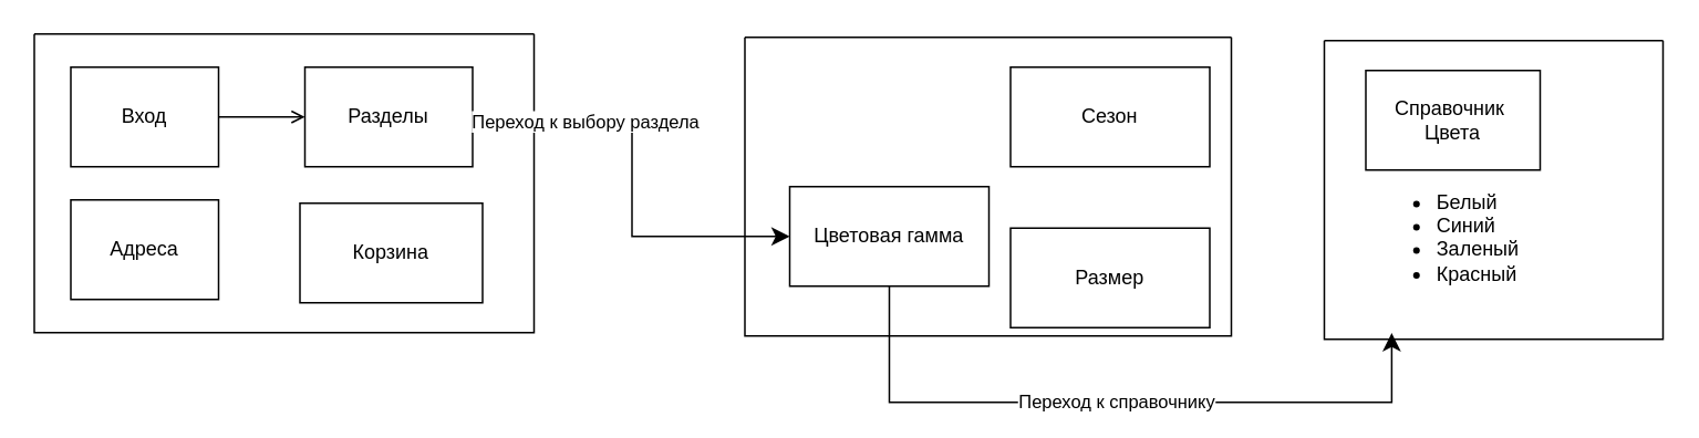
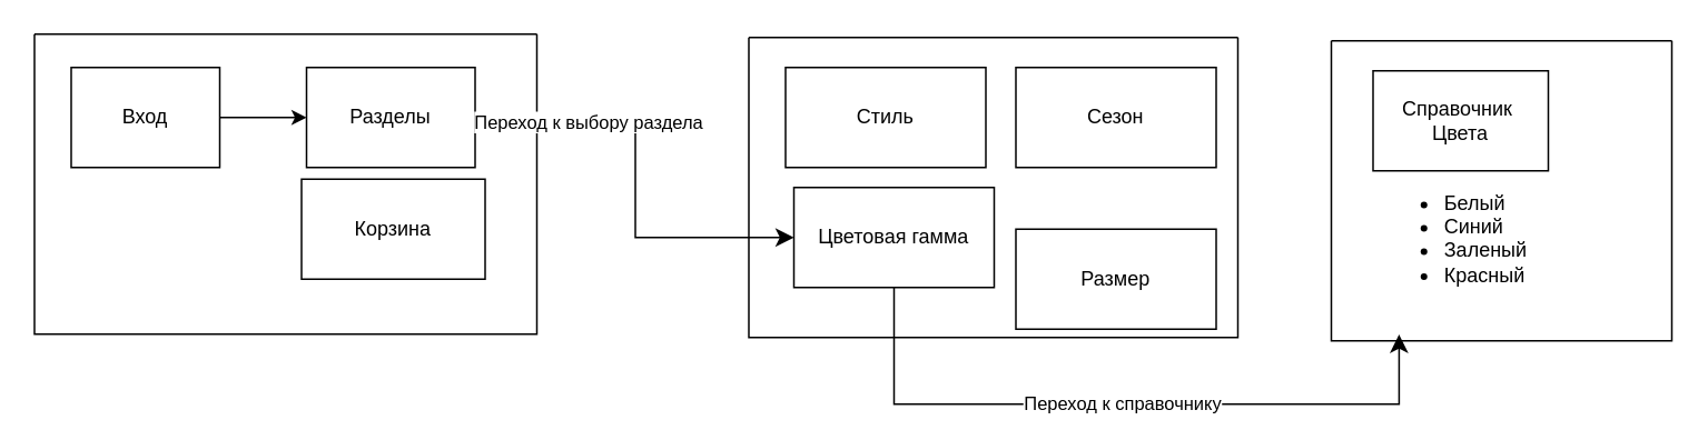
  <mxCell id="0" />
  <mxCell id="1" parent="0" />
- <mxCell id="2" value="Адреса" style="rounded=0;whiteSpace=wrap;html=1;" vertex="1" parent="1"><mxGeometry x="42" y="120" width="89" height="60" as="geometry" /></mxCell>
- <mxCell id="3" value="" style="edgeStyle=orthogonalEdgeStyle;rounded=0;orthogonalLoop=1;jettySize=auto;html=1;endArrow=open;" edge="1" parent="1" source="4" target="6"><mxGeometry relative="1" as="geometry" /></mxCell>
+ <mxCell id="3" value="" style="edgeStyle=orthogonalEdgeStyle;rounded=0;orthogonalLoop=1;jettySize=auto;html=1;" edge="1" parent="1" source="4" target="6"><mxGeometry relative="1" as="geometry" /></mxCell>
  <mxCell id="4" value="Вход" style="rounded=0;whiteSpace=wrap;html=1;" vertex="1" parent="1"><mxGeometry x="42" y="40" width="89" height="60" as="geometry" /></mxCell>
  <mxCell id="5" value="" style="swimlane;startSize=0;" vertex="1" parent="1"><mxGeometry x="20" y="20" width="301" height="180" as="geometry" /></mxCell>
  <mxCell id="6" value="Разделы" style="rounded=0;whiteSpace=wrap;html=1;" vertex="1" parent="5"><mxGeometry x="163" y="20" width="101" height="60" as="geometry" /></mxCell>
- <mxCell id="7" value="Корзина" style="rounded=0;whiteSpace=wrap;html=1;" vertex="1" parent="5"><mxGeometry x="160" y="102" width="110" height="60" as="geometry" /></mxCell>
+ <mxCell id="7" value="Корзина" style="rounded=0;whiteSpace=wrap;html=1;" vertex="1" parent="5"><mxGeometry x="160" y="87" width="110" height="60" as="geometry" /></mxCell>
  <mxCell id="8" value="Цветовая гамма" style="rounded=0;whiteSpace=wrap;html=1;" vertex="1" parent="1"><mxGeometry x="475" y="112" width="120" height="60" as="geometry" /></mxCell>
+ <mxCell id="9" value="Стиль" style="rounded=0;whiteSpace=wrap;html=1;" vertex="1" parent="1"><mxGeometry x="470" y="40" width="120" height="60" as="geometry" /></mxCell>
  <mxCell id="10" value="Сезон" style="rounded=0;whiteSpace=wrap;html=1;" vertex="1" parent="1"><mxGeometry x="608" y="40" width="120" height="60" as="geometry" /></mxCell>
  <mxCell id="11" value="Размер" style="rounded=0;whiteSpace=wrap;html=1;" vertex="1" parent="1"><mxGeometry x="608" y="137" width="120" height="60" as="geometry" /></mxCell>
  <mxCell id="12" value="" style="swimlane;startSize=0;" vertex="1" parent="1"><mxGeometry x="448" y="22" width="293" height="180" as="geometry" /></mxCell>
  <mxCell id="13" value="" style="edgeStyle=elbowEdgeStyle;elbow=horizontal;endArrow=classic;html=1;curved=0;rounded=0;endSize=8;startSize=8;entryX=0;entryY=0.5;entryDx=0;entryDy=0;exitX=1;exitY=0.5;exitDx=0;exitDy=0;" edge="1" parent="1" source="6" target="8"><mxGeometry width="50" height="50" relative="1" as="geometry"><mxPoint x="331" y="73" as="sourcePoint" /><mxPoint x="381" y="23" as="targetPoint" /></mxGeometry></mxCell>
  <mxCell id="14" value="Переход к выбору раздела" style="edgeLabel;html=1;align=center;verticalAlign=middle;resizable=0;points=[];" vertex="1" connectable="0" parent="13"><mxGeometry x="-0.494" y="-2" relative="1" as="geometry"><mxPoint as="offset" /></mxGeometry></mxCell>
  <mxCell id="15" value="" style="swimlane;startSize=0;" vertex="1" parent="1"><mxGeometry x="797" y="24" width="204" height="180" as="geometry" /></mxCell>
  <mxCell id="16" value="Справочник&amp;nbsp;&lt;div&gt;Цвета&lt;/div&gt;" style="rounded=0;whiteSpace=wrap;html=1;" vertex="1" parent="15"><mxGeometry x="25" y="18" width="105" height="60" as="geometry" /></mxCell>
  <mxCell id="17" value="&lt;ul&gt;&lt;li&gt;Белый&amp;nbsp;&lt;/li&gt;&lt;li&gt;Синий&lt;/li&gt;&lt;li&gt;Заленый&lt;/li&gt;&lt;li&gt;Красный&lt;/li&gt;&lt;/ul&gt;" style="text;strokeColor=none;fillColor=none;html=1;whiteSpace=wrap;verticalAlign=middle;overflow=hidden;" vertex="1" parent="15"><mxGeometry x="26" y="76" width="100" height="80" as="geometry" /></mxCell>
  <mxCell id="18" value="Переход к справочнику" style="edgeStyle=elbowEdgeStyle;elbow=vertical;endArrow=classic;html=1;curved=0;rounded=0;endSize=8;startSize=8;exitX=0.5;exitY=1;exitDx=0;exitDy=0;entryX=0.199;entryY=0.979;entryDx=0;entryDy=0;entryPerimeter=0;" edge="1" parent="1" source="8" target="15"><mxGeometry width="50" height="50" relative="1" as="geometry"><mxPoint x="536" y="282" as="sourcePoint" /><mxPoint x="791" y="112" as="targetPoint" /><Array as="points"><mxPoint x="726" y="242" /><mxPoint x="722" y="110" /></Array></mxGeometry></mxCell>
